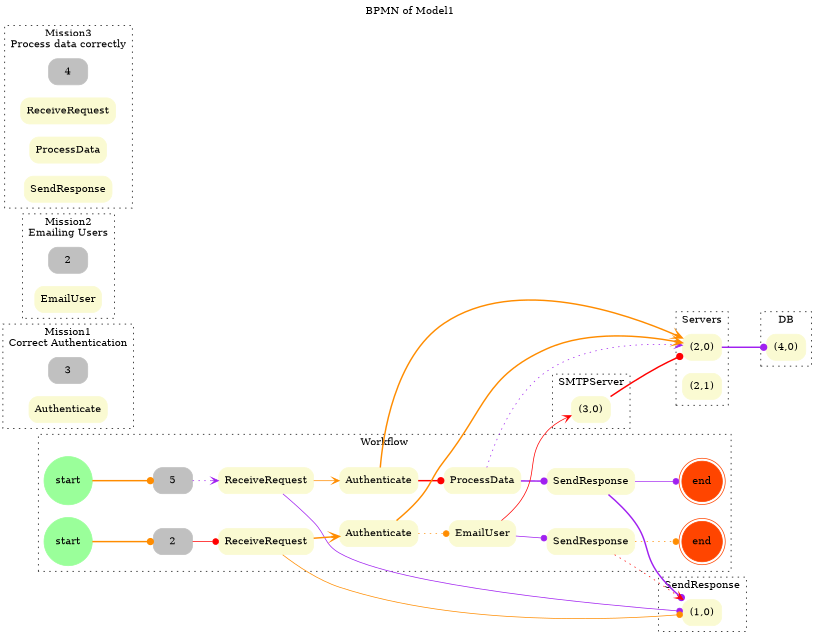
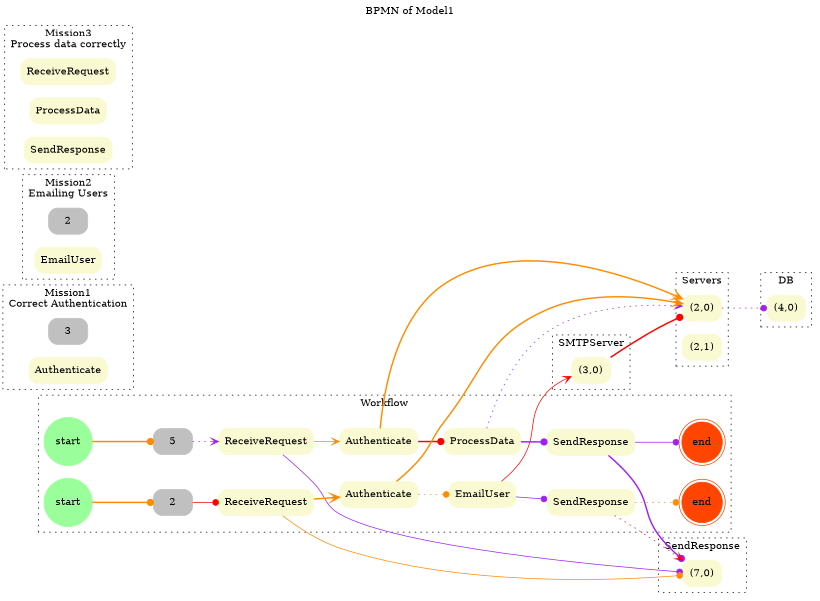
  digraph {
    compound=true
    label="BPMN of Model1"
    labelloc=t
    rankdir=LR
    node [color=lightgoldenrodyellow shape=rectangle style="rounded,filled"]
    edge [arrowhead=dot color=darkorange style=bold]
    n1 [color=palegreen1 label=start shape=circle]
    n2 [color=orangered label=end shape=doublecircle]
    n3 [color=palegreen1 label=start shape=circle]
    n4 [color=orangered label=end shape=doublecircle]
    n5 [color=gray label=5]
    n6 [label=ReceiveRequest]
    n7 [label=Authenticate]
    n8 [label=ProcessData]
    n9 [label=SendResponse]
    n10 [color=gray label=2]
    n11 [label=ReceiveRequest]
    n12 [label=Authenticate]
    n13 [label=EmailUser]
    n14 [label=SendResponse]
    n15 [label="(4,0)"]
    n16 [label="(2,0)"]
    n17 [label="(2,1)"]
-   n18 [label="(1,0)"]
+   n18 [label="(7,0)"]
    n19 [label="(3,0)"]
    n20 [color=gray label=3]
    n21 [label=Authenticate]
    n22 [color=gray label=2]
    n23 [label=EmailUser]
-   n24 [color=gray label=4]
    n25 [label=ReceiveRequest]
    n26 [label=ProcessData]
    n27 [label=SendResponse]
    subgraph cluster_1 {
      label=Workflow
      style=dotted
      n1
      n2
      n3
      n4
      n5
      n6
      n7
      n8
      n9
      n10
      n11
      n12
      n13
      n14
    }
    subgraph cluster_2 {
      label=DB
      style=dotted
      n15
    }
    subgraph cluster_3 {
      label=Servers
      style=dotted
      n16
      n17
    }
    subgraph cluster_4 {
      label=SendResponse
      style=dotted
      n18
    }
    subgraph cluster_5 {
      label=SMTPServer
      style=dotted
      n19
    }
    subgraph cluster_6 {
      label="Mission1\nCorrect Authentication"
      style=dotted
      n20
      n21
    }
    subgraph cluster_7 {
      label="Mission2\nEmailing Users"
      style=dotted
      n22
      n23
    }
    subgraph cluster_8 {
      label="Mission3\nProcess data correctly"
      style=dotted
-     n24
      n25
      n26
      n27
    }
    n1 -> n5
    n3 -> n10
    n5 -> n6 [arrowhead=vee color=purple style=dotted]
    n6 -> n7 [arrowhead=vee style=solid]
    n6 -> n18 [color=purple style=solid]
    n7 -> n8 [color=red]
    n7 -> n16 [arrowhead=vee]
    n8 -> n9 [color=purple]
    n8 -> n16 [arrowhead=vee color=purple style=dotted]
    n9 -> n2 [color=purple style=solid]
    n9 -> n18 [color=purple]
    n10 -> n11 [color=red style=solid]
    n11 -> n12 [arrowhead=vee]
    n11 -> n18 [style=solid]
    n12 -> n13 [style=dotted]
    n12 -> n16 [arrowhead=vee]
    n13 -> n14 [color=purple style=solid]
    n13 -> n19 [arrowhead=vee color=red style=solid]
    n14 -> n4 [style=dotted]
    n14 -> n18 [arrowhead=vee color=red style=dotted]
-   n16 -> n15 [color=purple]
+   n16 -> n15 [color=purple style=dotted]
    n19 -> n16 [color=red]
  }
